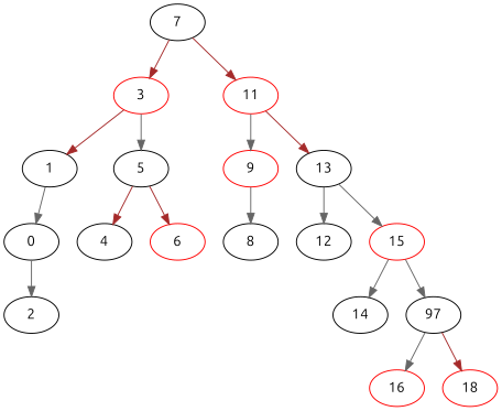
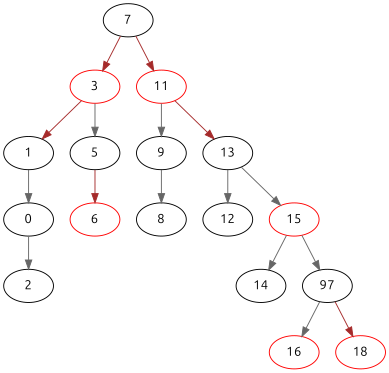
  digraph {
    fontname=Ubuntu
    node [color=black fontname=Ubuntu]
    edge [color=gray40 fontname=Ubuntu]
    3 [color=red]
    7
    11 [color=red]
    1
    5
-   9 [color=red]
+   9
    13
    0
-   4
    6 [color=red]
    2
    8
    12
    15 [color=red]
    14
    n16 [label=97]
    16 [color=red]
    18 [color=red]
    3 -> 1 [color=brown]
    3 -> 5
    7 -> 3 [color=brown]
    7 -> 11 [color=brown]
    11 -> 9
    11 -> 13 [color=brown]
    1 -> 0
-   5 -> 4 [color=brown]
    5 -> 6 [color=brown]
    9 -> 8
    13 -> 12
    13 -> 15
    0 -> 2
    15 -> 14
    15 -> n16
    n16 -> 16
    n16 -> 18 [color=brown]
  }
